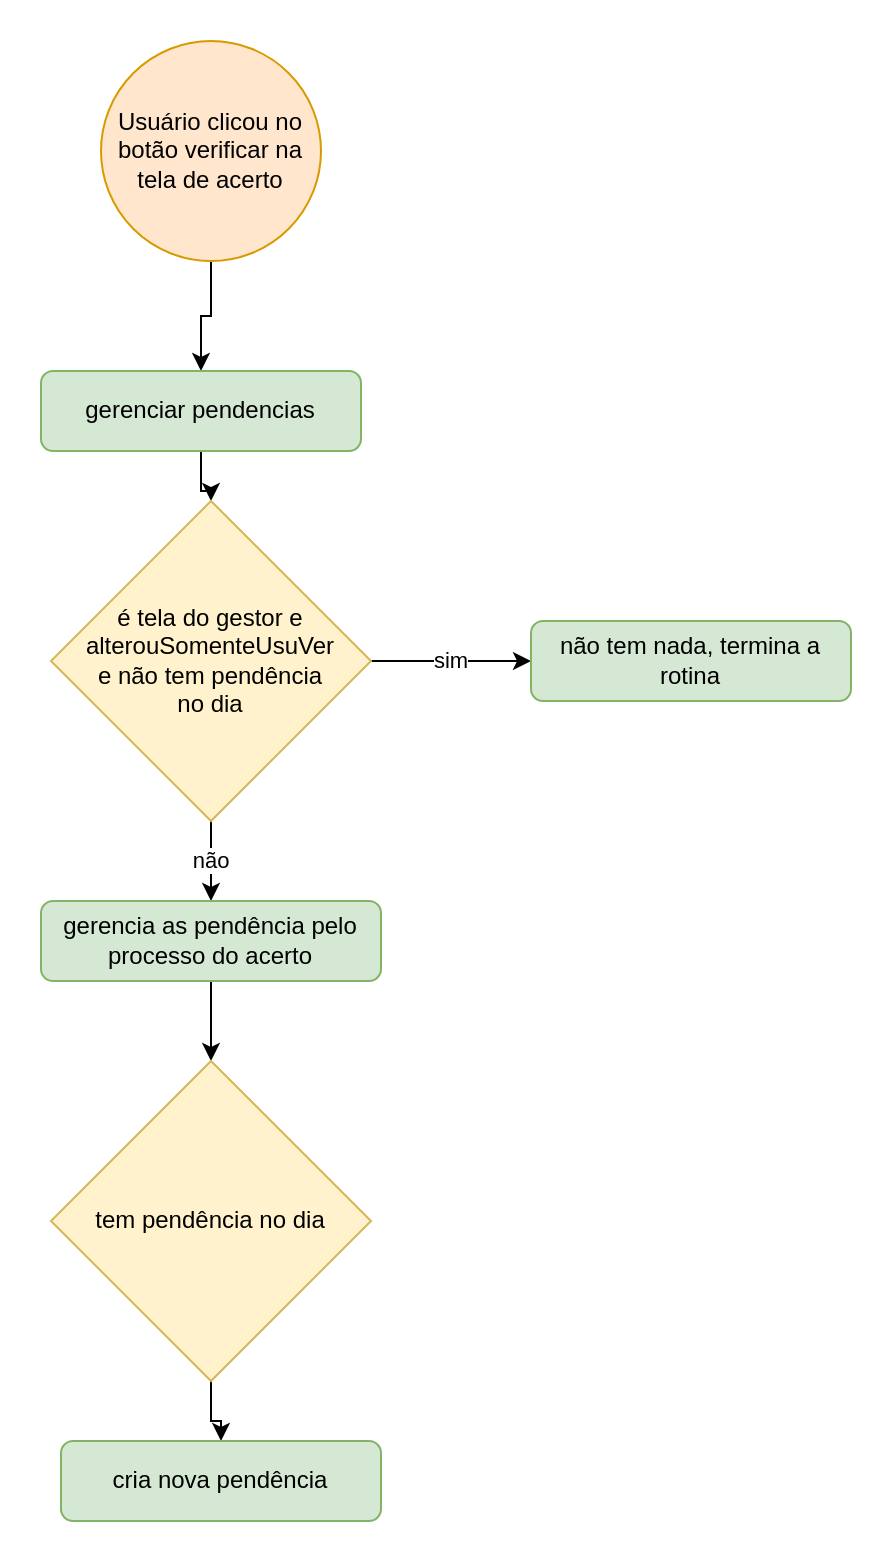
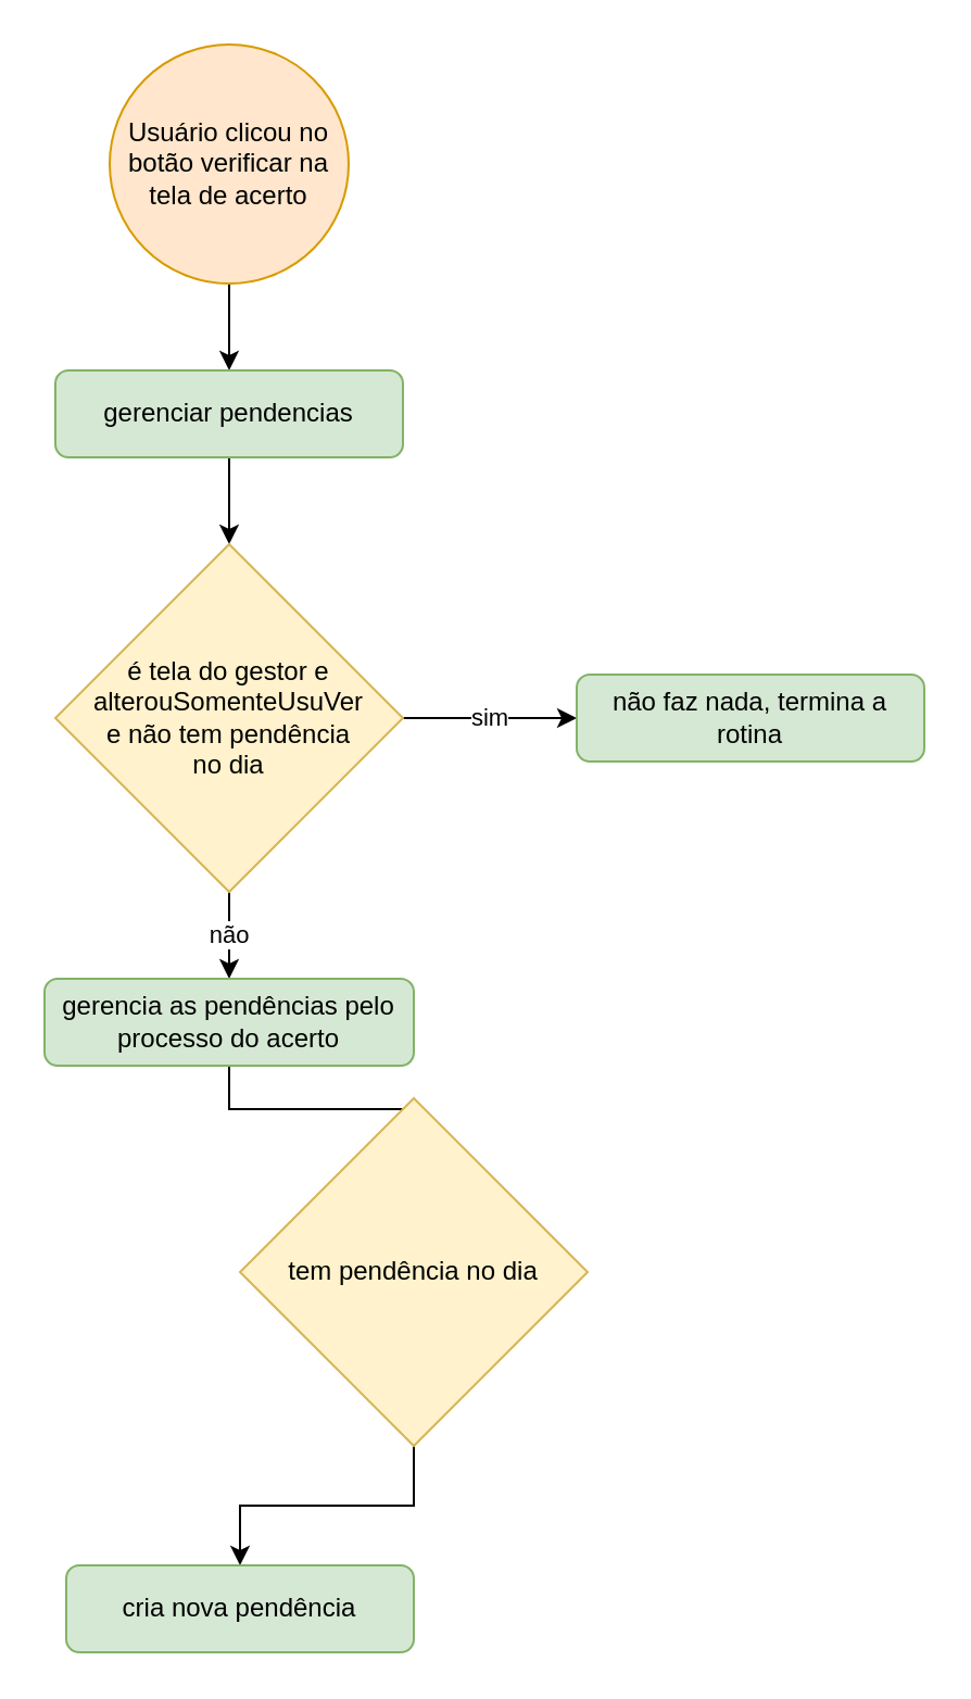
  <mxCell id="0" />
  <mxCell id="1" parent="0" />
  <mxCell id="2" style="edgeStyle=orthogonalEdgeStyle;rounded=0;orthogonalLoop=1;jettySize=auto;html=1;shadow=0;" edge="1" parent="1" source="3" target="5"><mxGeometry relative="1" as="geometry" /></mxCell>
  <mxCell id="3" value="Usuário clicou no botão verificar na tela de acerto" style="ellipse;whiteSpace=wrap;html=1;aspect=fixed;fillColor=#ffe6cc;strokeColor=#d79b00;" parent="1" vertex="1"><mxGeometry x="50" y="20" width="110" height="110" as="geometry" /></mxCell>
  <mxCell id="4" style="edgeStyle=orthogonalEdgeStyle;rounded=0;orthogonalLoop=1;jettySize=auto;html=1;entryX=0.5;entryY=0;entryDx=0;entryDy=0;shadow=0;" parent="1" source="5" target="8" edge="1"><mxGeometry relative="1" as="geometry" /></mxCell>
- <mxCell id="5" value="gerenciar pendencias" style="rounded=1;whiteSpace=wrap;html=1;fillColor=#d5e8d4;strokeColor=#82b366;shadow=0;" parent="1" vertex="1"><mxGeometry x="20" y="185" width="160" height="40" as="geometry" /></mxCell>
+ <mxCell id="5" value="gerenciar pendencias" style="rounded=1;whiteSpace=wrap;html=1;fillColor=#d5e8d4;strokeColor=#82b366;shadow=0;" parent="1" vertex="1"><mxGeometry x="25" y="170" width="160" height="40" as="geometry" /></mxCell>
  <mxCell id="6" value="não" style="edgeStyle=orthogonalEdgeStyle;rounded=0;orthogonalLoop=1;jettySize=auto;html=1;verticalAlign=middle;entryX=0.5;entryY=0;entryDx=0;entryDy=0;shadow=0;" parent="1" source="8" target="10" edge="1"><mxGeometry relative="1" as="geometry"><mxPoint x="105" y="550" as="targetPoint" /></mxGeometry></mxCell>
  <mxCell id="7" value="sim" style="edgeStyle=orthogonalEdgeStyle;rounded=0;orthogonalLoop=1;jettySize=auto;html=1;entryX=0;entryY=0.5;entryDx=0;entryDy=0;shadow=0;" edge="1" parent="1" source="8" target="11"><mxGeometry relative="1" as="geometry" /></mxCell>
  <mxCell id="8" value="é tela do gestor e alterouSomenteUsuVer&lt;br&gt;e não tem pendência&lt;br&gt;no dia" style="rhombus;whiteSpace=wrap;html=1;fillColor=#fff2cc;strokeColor=#d6b656;shadow=0;" parent="1" vertex="1"><mxGeometry x="25" y="250" width="160" height="160" as="geometry" /></mxCell>
  <mxCell id="9" style="edgeStyle=orthogonalEdgeStyle;rounded=0;orthogonalLoop=1;jettySize=auto;html=1;entryX=0.5;entryY=0;entryDx=0;entryDy=0;shadow=0;" edge="1" parent="1" source="10" target="13"><mxGeometry relative="1" as="geometry" /></mxCell>
- <mxCell id="10" value="gerencia as pendência pelo processo do acerto" style="rounded=1;whiteSpace=wrap;html=1;fillColor=#d5e8d4;strokeColor=#82b366;shadow=0;" parent="1" vertex="1"><mxGeometry x="20" y="450" width="170" height="40" as="geometry" /></mxCell>
- <mxCell id="11" value="não tem nada, termina a rotina" style="rounded=1;whiteSpace=wrap;html=1;fillColor=#d5e8d4;strokeColor=#82b366;shadow=0;" parent="1" vertex="1"><mxGeometry x="265" y="310" width="160" height="40" as="geometry" /></mxCell>
+ <mxCell id="10" value="gerencia as pendências pelo processo do acerto" style="rounded=1;whiteSpace=wrap;html=1;fillColor=#d5e8d4;strokeColor=#82b366;shadow=0;" parent="1" vertex="1"><mxGeometry x="20" y="450" width="170" height="40" as="geometry" /></mxCell>
+ <mxCell id="11" value="não faz nada, termina a rotina" style="rounded=1;whiteSpace=wrap;html=1;fillColor=#d5e8d4;strokeColor=#82b366;shadow=0;" parent="1" vertex="1"><mxGeometry x="265" y="310" width="160" height="40" as="geometry" /></mxCell>
  <mxCell id="12" style="edgeStyle=orthogonalEdgeStyle;rounded=0;orthogonalLoop=1;jettySize=auto;html=1;entryX=0.5;entryY=0;entryDx=0;entryDy=0;shadow=0;" edge="1" parent="1" source="13" target="14"><mxGeometry relative="1" as="geometry" /></mxCell>
- <mxCell id="13" value="tem pendência no dia" style="rhombus;whiteSpace=wrap;html=1;fillColor=#fff2cc;strokeColor=#d6b656;shadow=0;" vertex="1" parent="1"><mxGeometry x="25" y="530" width="160" height="160" as="geometry" /></mxCell>
+ <mxCell id="13" value="tem pendência no dia" style="rhombus;whiteSpace=wrap;html=1;fillColor=#fff2cc;strokeColor=#d6b656;shadow=0;" vertex="1" parent="1"><mxGeometry x="110" y="505" width="160" height="160" as="geometry" /></mxCell>
  <mxCell id="14" value="cria nova pendência" style="rounded=1;whiteSpace=wrap;html=1;fillColor=#d5e8d4;strokeColor=#82b366;shadow=0;" vertex="1" parent="1"><mxGeometry x="30" y="720" width="160" height="40" as="geometry" /></mxCell>
